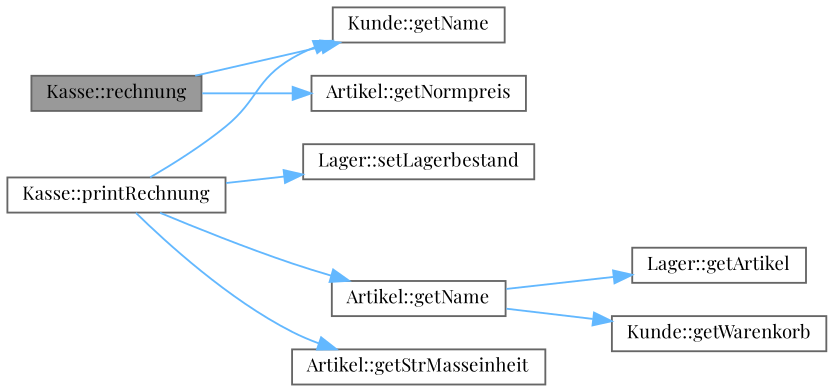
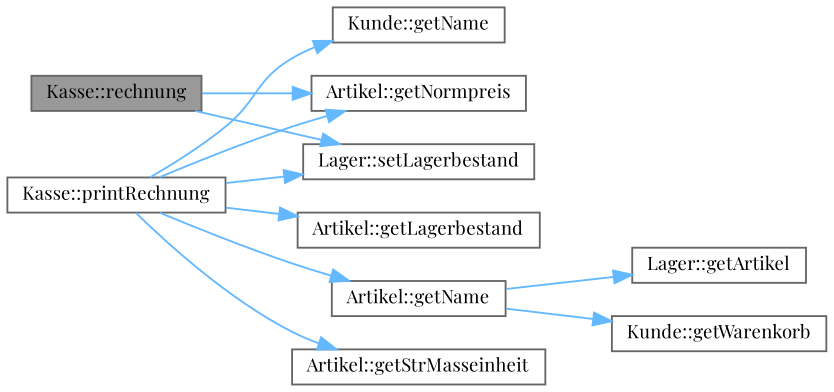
  digraph {
    fontname="Playfair Display"
    rankdir=LR
    node [color=grey40 fillcolor=white fontname="Playfair Display" fontsize=10 shape=box style=filled]
    edge [color=steelblue1 fontname="Playfair Display" fontsize=10 labelfontname=Helvetica labelfontsize=10 style=solid]
    n1 [color=gray40 fillcolor=grey60 fontcolor=black height=0.2 label="Kasse::rechnung" width=0.4]
    n2 [height=0.2 label="Kunde::getName" width=0.4]
    n3 [height=0.2 label="Artikel::getNormpreis" width=0.4]
    n4 [height=0.2 label="Kasse::printRechnung" width=0.4]
+   n5 [height=0.2 label="Artikel::getLagerbestand" width=0.4]
    n6 [height=0.2 label="Artikel::getName" width=0.4]
    n7 [height=0.2 label="Artikel::getStrMasseinheit" width=0.4]
    n8 [height=0.2 label="Lager::setLagerbestand" width=0.4]
    n9 [height=0.2 label="Lager::getArtikel" width=0.4]
    n10 [height=0.2 label="Kunde::getWarenkorb" width=0.4]
-   n1 -> n2
+   n1 -> n8
    n1 -> n3
    n4 -> n2
+   n4 -> n3
+   n4 -> n5
    n4 -> n6
    n4 -> n7
    n4 -> n8
    n6 -> n9
    n6 -> n10
  }
